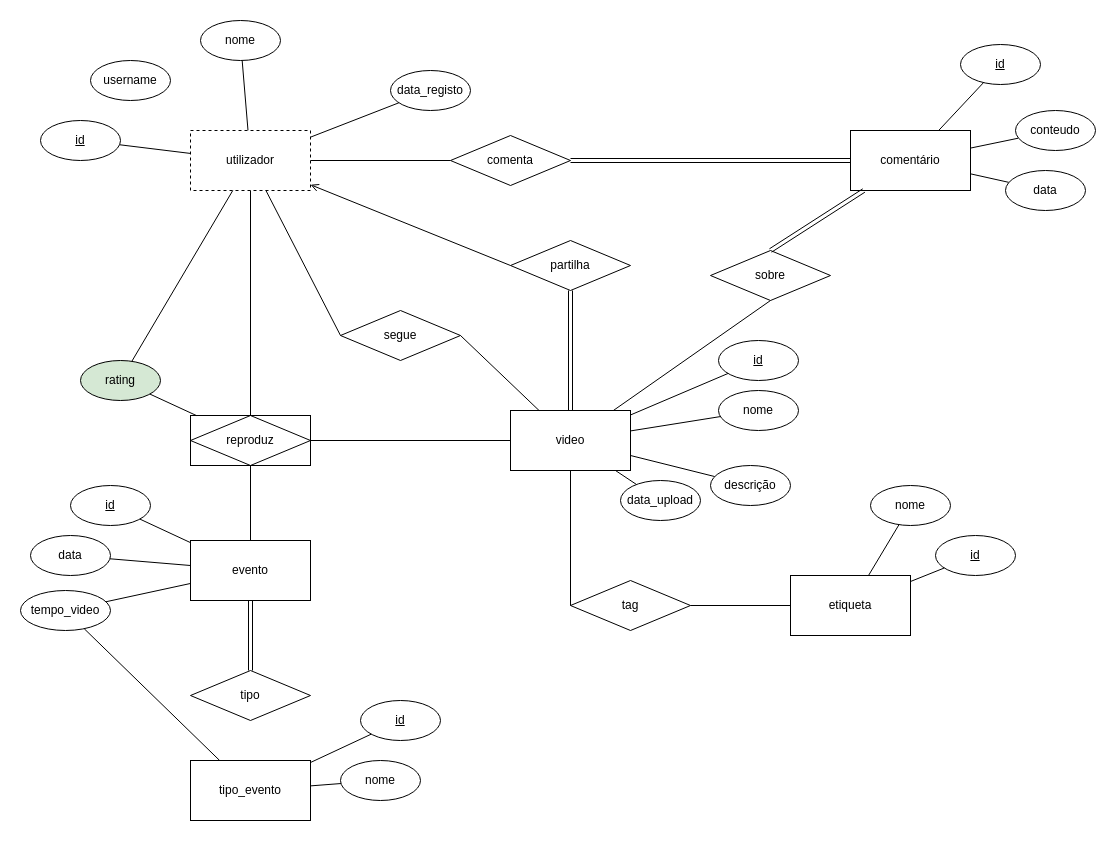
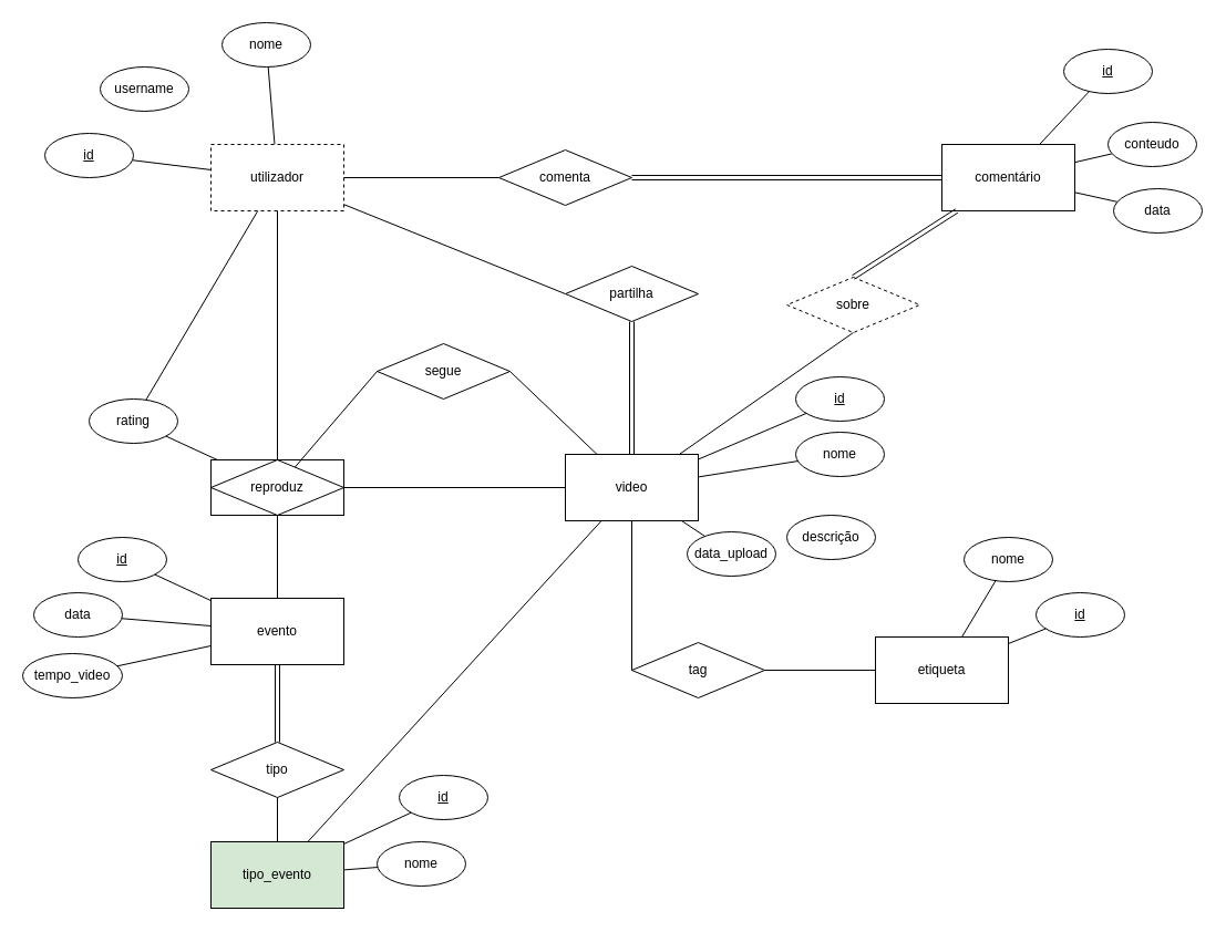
  <mxCell id="0" />
  <mxCell id="1" parent="0" />
- <mxCell id="2" style="edgeStyle=none;rounded=0;orthogonalLoop=1;jettySize=auto;html=1;endArrow=none;endFill=0;" edge="1" parent="1" source="4" target="7"><mxGeometry relative="1" as="geometry" /></mxCell>
  <mxCell id="3" style="edgeStyle=none;rounded=0;orthogonalLoop=1;jettySize=auto;html=1;endArrow=none;endFill=0;" edge="1" parent="1" source="4" target="6"><mxGeometry relative="1" as="geometry" /></mxCell>
  <mxCell id="4" value="utilizador" style="rounded=0;whiteSpace=wrap;html=1;dashed=1;" vertex="1" parent="1"><mxGeometry x="190" y="130" width="120" height="60" as="geometry" /></mxCell>
  <mxCell id="5" value="username" style="ellipse;whiteSpace=wrap;html=1;" vertex="1" parent="1"><mxGeometry x="90" y="60" width="80" height="40" as="geometry" /></mxCell>
  <mxCell id="6" value="nome&lt;span style=&quot;color: rgba(0 , 0 , 0 , 0) ; font-family: &amp;#34;helvetica&amp;#34; , &amp;#34;arial&amp;#34; , sans-serif ; font-size: 0px ; white-space: nowrap&quot;&gt;%3CmxGraphModel%3E%3Croot%3E%3CmxCell%20id%3D%220%22%2F%3E%3CmxCell%20id%3D%221%22%20parent%3D%220%22%2F%3E%3CmxCell%20id%3D%222%22%20value%3D%22username%22%20style%3D%22ellipse%3BwhiteSpace%3Dwrap%3Bhtml%3D1%3B%22%20vertex%3D%221%22%20parent%3D%221%22%3E%3CmxGeometry%20x%3D%22430%22%20y%3D%22230%22%20width%3D%2280%22%20height%3D%2240%22%20as%3D%22geometry%22%2F%3E%3C%2FmxCell%3E%3C%2Froot%3E%3C%2FmxGraphModel%3E&lt;/span&gt;" style="ellipse;whiteSpace=wrap;html=1;" vertex="1" parent="1"><mxGeometry x="200" y="20" width="80" height="40" as="geometry" /></mxCell>
- <mxCell id="7" value="data_registo" style="ellipse;whiteSpace=wrap;html=1;" vertex="1" parent="1"><mxGeometry x="390" y="70" width="80" height="40" as="geometry" /></mxCell>
  <mxCell id="8" value="" style="endArrow=none;html=1;" edge="1" parent="1" source="4" target="65"><mxGeometry width="50" height="50" relative="1" as="geometry"><mxPoint x="20" y="260" as="sourcePoint" /><mxPoint x="70" y="210" as="targetPoint" /></mxGeometry></mxCell>
  <mxCell id="9" style="edgeStyle=none;rounded=0;orthogonalLoop=1;jettySize=auto;html=1;endArrow=none;endFill=0;" edge="1" parent="1" source="12" target="16"><mxGeometry relative="1" as="geometry" /></mxCell>
- <mxCell id="10" style="edgeStyle=none;rounded=0;orthogonalLoop=1;jettySize=auto;html=1;endArrow=none;endFill=0;" edge="1" parent="1" source="12" target="15"><mxGeometry relative="1" as="geometry" /></mxCell>
+ <mxCell id="10" style="edgeStyle=none;rounded=0;orthogonalLoop=1;jettySize=auto;html=1;endArrow=none;endFill=0;" edge="1" parent="1" source="12" target="55"><mxGeometry relative="1" as="geometry" /></mxCell>
  <mxCell id="11" style="edgeStyle=none;rounded=0;orthogonalLoop=1;jettySize=auto;html=1;endArrow=none;endFill=0;" edge="1" parent="1" source="12" target="14"><mxGeometry relative="1" as="geometry" /></mxCell>
  <mxCell id="12" value="video" style="rounded=0;whiteSpace=wrap;html=1;" vertex="1" parent="1"><mxGeometry x="510" y="410" width="120" height="60" as="geometry" /></mxCell>
  <mxCell id="13" value="&lt;u&gt;id&lt;/u&gt;" style="ellipse;whiteSpace=wrap;html=1;" vertex="1" parent="1"><mxGeometry x="718" y="340" width="80" height="40" as="geometry" /></mxCell>
  <mxCell id="14" value="nome&lt;span style=&quot;color: rgba(0 , 0 , 0 , 0) ; font-family: &amp;#34;helvetica&amp;#34; , &amp;#34;arial&amp;#34; , sans-serif ; font-size: 0px ; white-space: nowrap&quot;&gt;%3CmxGraphModel%3E%3Croot%3E%3CmxCell%20id%3D%220%22%2F%3E%3CmxCell%20id%3D%221%22%20parent%3D%220%22%2F%3E%3CmxCell%20id%3D%222%22%20value%3D%22username%22%20style%3D%22ellipse%3BwhiteSpace%3Dwrap%3Bhtml%3D1%3B%22%20vertex%3D%221%22%20parent%3D%221%22%3E%3CmxGeometry%20x%3D%22430%22%20y%3D%22230%22%20width%3D%2280%22%20height%3D%2240%22%20as%3D%22geometry%22%2F%3E%3C%2FmxCell%3E%3C%2Froot%3E%3C%2FmxGraphModel%3E&lt;/span&gt;" style="ellipse;whiteSpace=wrap;html=1;" vertex="1" parent="1"><mxGeometry x="718" y="390" width="80" height="40" as="geometry" /></mxCell>
  <mxCell id="15" value="descrição" style="ellipse;whiteSpace=wrap;html=1;" vertex="1" parent="1"><mxGeometry x="710" y="465" width="80" height="40" as="geometry" /></mxCell>
  <mxCell id="16" value="data_upload" style="ellipse;whiteSpace=wrap;html=1;" vertex="1" parent="1"><mxGeometry x="620" y="480" width="80" height="40" as="geometry" /></mxCell>
  <mxCell id="17" value="" style="endArrow=none;html=1;" edge="1" parent="1" source="12" target="13"><mxGeometry width="50" height="50" relative="1" as="geometry"><mxPoint x="330" y="520" as="sourcePoint" /><mxPoint x="380" y="470" as="targetPoint" /></mxGeometry></mxCell>
  <mxCell id="18" value="&lt;u&gt;id&lt;/u&gt;" style="ellipse;whiteSpace=wrap;html=1;" vertex="1" parent="1"><mxGeometry x="40" y="120" width="80" height="40" as="geometry" /></mxCell>
  <mxCell id="19" value="" style="endArrow=none;html=1;" edge="1" parent="1" source="18" target="4"><mxGeometry width="50" height="50" relative="1" as="geometry"><mxPoint x="80" y="270" as="sourcePoint" /><mxPoint x="130" y="220" as="targetPoint" /></mxGeometry></mxCell>
  <mxCell id="20" value="etiqueta" style="rounded=0;whiteSpace=wrap;html=1;" vertex="1" parent="1"><mxGeometry x="790" y="575" width="120" height="60" as="geometry" /></mxCell>
  <mxCell id="21" value="nome" style="ellipse;whiteSpace=wrap;html=1;" vertex="1" parent="1"><mxGeometry x="870" y="485" width="80" height="40" as="geometry" /></mxCell>
  <mxCell id="22" value="" style="endArrow=none;html=1;" edge="1" parent="1" source="20" target="21"><mxGeometry width="50" height="50" relative="1" as="geometry"><mxPoint x="145" y="585" as="sourcePoint" /><mxPoint x="195" y="535" as="targetPoint" /></mxGeometry></mxCell>
  <mxCell id="23" value="&lt;u&gt;id&lt;/u&gt;" style="ellipse;whiteSpace=wrap;html=1;" vertex="1" parent="1"><mxGeometry x="935" y="535" width="80" height="40" as="geometry" /></mxCell>
  <mxCell id="24" value="" style="endArrow=none;html=1;" edge="1" parent="1" source="23" target="20"><mxGeometry width="50" height="50" relative="1" as="geometry"><mxPoint x="205" y="595" as="sourcePoint" /><mxPoint x="255" y="545" as="targetPoint" /></mxGeometry></mxCell>
  <mxCell id="25" value="tag" style="rhombus;whiteSpace=wrap;html=1;" vertex="1" parent="1"><mxGeometry x="570" y="580" width="120" height="50" as="geometry" /></mxCell>
  <mxCell id="26" value="" style="endArrow=none;html=1;entryX=1;entryY=0.5;entryDx=0;entryDy=0;" edge="1" parent="1" source="20" target="25"><mxGeometry width="50" height="50" relative="1" as="geometry"><mxPoint x="490" y="730" as="sourcePoint" /><mxPoint x="540" y="680" as="targetPoint" /></mxGeometry></mxCell>
  <mxCell id="27" value="" style="endArrow=none;html=1;exitX=0;exitY=0.5;exitDx=0;exitDy=0;" edge="1" parent="1" source="25" target="12"><mxGeometry width="50" height="50" relative="1" as="geometry"><mxPoint x="490" y="680" as="sourcePoint" /><mxPoint x="310" y="360" as="targetPoint" /></mxGeometry></mxCell>
  <mxCell id="28" value="partilha" style="rhombus;whiteSpace=wrap;html=1;" vertex="1" parent="1"><mxGeometry x="510" y="240" width="120" height="50" as="geometry" /></mxCell>
- <mxCell id="29" value="" style="endArrow=open;html=1;exitX=0;exitY=0.5;exitDx=0;exitDy=0;" edge="1" parent="1" source="28" target="4"><mxGeometry width="50" height="50" relative="1" as="geometry"><mxPoint x="170" y="310" as="sourcePoint" /><mxPoint x="220" y="260" as="targetPoint" /></mxGeometry></mxCell>
+ <mxCell id="29" value="" style="endArrow=none;html=1;exitX=0;exitY=0.5;exitDx=0;exitDy=0;" edge="1" parent="1" source="28" target="4"><mxGeometry width="50" height="50" relative="1" as="geometry"><mxPoint x="170" y="310" as="sourcePoint" /><mxPoint x="220" y="260" as="targetPoint" /></mxGeometry></mxCell>
  <mxCell id="30" value="" style="endArrow=none;html=1;entryX=0.5;entryY=1;entryDx=0;entryDy=0;shape=link;" edge="1" parent="1" source="12" target="28"><mxGeometry width="50" height="50" relative="1" as="geometry"><mxPoint x="-80" y="270" as="sourcePoint" /><mxPoint x="-30" y="220" as="targetPoint" /></mxGeometry></mxCell>
  <mxCell id="31" style="edgeStyle=none;rounded=0;orthogonalLoop=1;jettySize=auto;html=1;endArrow=none;endFill=0;" edge="1" parent="1" source="33" target="35"><mxGeometry relative="1" as="geometry" /></mxCell>
  <mxCell id="32" style="edgeStyle=none;rounded=0;orthogonalLoop=1;jettySize=auto;html=1;endArrow=none;endFill=0;" edge="1" parent="1" source="33" target="34"><mxGeometry relative="1" as="geometry" /></mxCell>
  <mxCell id="33" value="comentário" style="rounded=0;whiteSpace=wrap;html=1;" vertex="1" parent="1"><mxGeometry x="850" y="130" width="120" height="60" as="geometry" /></mxCell>
- <mxCell id="34" value="conteudo" style="ellipse;whiteSpace=wrap;html=1;" vertex="1" parent="1"><mxGeometry x="1015" y="110" width="80" height="40" as="geometry" /></mxCell>
+ <mxCell id="34" value="conteudo" style="ellipse;whiteSpace=wrap;html=1;" vertex="1" parent="1"><mxGeometry x="1000" y="110" width="80" height="40" as="geometry" /></mxCell>
  <mxCell id="35" value="data" style="ellipse;whiteSpace=wrap;html=1;" vertex="1" parent="1"><mxGeometry x="1005" y="170" width="80" height="40" as="geometry" /></mxCell>
  <mxCell id="36" value="comenta" style="rhombus;whiteSpace=wrap;html=1;" vertex="1" parent="1"><mxGeometry x="450" y="135" width="120" height="50" as="geometry" /></mxCell>
  <mxCell id="37" value="" style="endArrow=none;html=1;entryX=0;entryY=0.5;entryDx=0;entryDy=0;" edge="1" parent="1" source="4" target="36"><mxGeometry width="50" height="50" relative="1" as="geometry"><mxPoint x="80" y="280" as="sourcePoint" /><mxPoint x="130" y="230" as="targetPoint" /></mxGeometry></mxCell>
  <mxCell id="38" value="" style="shape=link;html=1;endArrow=none;endFill=0;entryX=0;entryY=0.5;entryDx=0;entryDy=0;exitX=1;exitY=0.5;exitDx=0;exitDy=0;" edge="1" parent="1" source="36" target="33"><mxGeometry width="50" height="50" relative="1" as="geometry"><mxPoint x="550" y="80" as="sourcePoint" /><mxPoint x="600" y="30" as="targetPoint" /></mxGeometry></mxCell>
- <mxCell id="39" value="sobre" style="rhombus;whiteSpace=wrap;html=1;" vertex="1" parent="1"><mxGeometry x="710" y="250" width="120" height="50" as="geometry" /></mxCell>
+ <mxCell id="39" value="sobre" style="rhombus;whiteSpace=wrap;html=1;dashed=1;" vertex="1" parent="1"><mxGeometry x="710" y="250" width="120" height="50" as="geometry" /></mxCell>
  <mxCell id="40" value="" style="shape=link;html=1;endArrow=none;endFill=0;exitX=0.5;exitY=0;exitDx=0;exitDy=0;" edge="1" parent="1" source="39" target="33"><mxGeometry width="50" height="50" relative="1" as="geometry"><mxPoint x="780" y="320" as="sourcePoint" /><mxPoint x="830" y="270" as="targetPoint" /></mxGeometry></mxCell>
  <mxCell id="41" value="" style="endArrow=none;html=1;entryX=0.5;entryY=1;entryDx=0;entryDy=0;" edge="1" parent="1" source="12" target="39"><mxGeometry width="50" height="50" relative="1" as="geometry"><mxPoint x="540" y="280" as="sourcePoint" /><mxPoint x="590" y="230" as="targetPoint" /></mxGeometry></mxCell>
  <mxCell id="42" value="segue" style="rhombus;whiteSpace=wrap;html=1;" vertex="1" parent="1"><mxGeometry x="340" y="310" width="120" height="50" as="geometry" /></mxCell>
  <mxCell id="43" value="" style="endArrow=none;html=1;exitX=1;exitY=0.5;exitDx=0;exitDy=0;" edge="1" parent="1" source="42" target="12"><mxGeometry width="50" height="50" relative="1" as="geometry"><mxPoint x="410" y="490" as="sourcePoint" /><mxPoint x="460" y="440" as="targetPoint" /></mxGeometry></mxCell>
- <mxCell id="44" value="" style="endArrow=none;html=1;exitX=0;exitY=0.5;exitDx=0;exitDy=0;" edge="1" parent="1" source="42" target="4"><mxGeometry width="50" height="50" relative="1" as="geometry"><mxPoint x="110" y="380" as="sourcePoint" /><mxPoint x="160" y="330" as="targetPoint" /></mxGeometry></mxCell>
+ <mxCell id="44" value="" style="endArrow=none;html=1;exitX=0;exitY=0.5;exitDx=0;exitDy=0;" edge="1" parent="1" source="42" target="45"><mxGeometry width="50" height="50" relative="1" as="geometry"><mxPoint x="110" y="380" as="sourcePoint" /><mxPoint x="160" y="330" as="targetPoint" /></mxGeometry></mxCell>
  <mxCell id="45" value="reproduz" style="rhombus;whiteSpace=wrap;html=1;" vertex="1" parent="1"><mxGeometry x="190" y="415" width="120" height="50" as="geometry" /></mxCell>
  <mxCell id="46" value="" style="endArrow=none;html=1;exitX=0.5;exitY=0;exitDx=0;exitDy=0;" edge="1" parent="1" source="45" target="4"><mxGeometry width="50" height="50" relative="1" as="geometry"><mxPoint x="40" y="380" as="sourcePoint" /><mxPoint x="90" y="330" as="targetPoint" /></mxGeometry></mxCell>
  <mxCell id="47" value="" style="endArrow=none;html=1;exitX=1;exitY=0.5;exitDx=0;exitDy=0;" edge="1" parent="1" source="45" target="12"><mxGeometry width="50" height="50" relative="1" as="geometry"><mxPoint x="250" y="590" as="sourcePoint" /><mxPoint x="300" y="540" as="targetPoint" /></mxGeometry></mxCell>
  <mxCell id="48" value="data" style="ellipse;whiteSpace=wrap;html=1;" vertex="1" parent="1"><mxGeometry x="30" y="535" width="80" height="40" as="geometry" /></mxCell>
  <mxCell id="49" value="tempo_video" style="ellipse;whiteSpace=wrap;html=1;" vertex="1" parent="1"><mxGeometry x="20" y="590" width="90" height="40" as="geometry" /></mxCell>
  <mxCell id="50" value="" style="rounded=0;whiteSpace=wrap;html=1;fillColor=none;" vertex="1" parent="1"><mxGeometry x="190" y="415" width="120" height="50" as="geometry" /></mxCell>
  <mxCell id="51" value="evento" style="rounded=0;whiteSpace=wrap;html=1;" vertex="1" parent="1"><mxGeometry x="190" y="540" width="120" height="60" as="geometry" /></mxCell>
  <mxCell id="52" value="" style="endArrow=none;html=1;" edge="1" parent="1" source="49" target="51"><mxGeometry width="50" height="50" relative="1" as="geometry"><mxPoint x="-110" y="560" as="sourcePoint" /><mxPoint x="-60" y="510" as="targetPoint" /></mxGeometry></mxCell>
  <mxCell id="53" value="" style="endArrow=none;html=1;" edge="1" parent="1" source="51" target="48"><mxGeometry width="50" height="50" relative="1" as="geometry"><mxPoint x="0" y="550" as="sourcePoint" /><mxPoint x="50" y="500" as="targetPoint" /></mxGeometry></mxCell>
  <mxCell id="54" value="" style="endArrow=none;html=1;entryX=0.5;entryY=1;entryDx=0;entryDy=0;" edge="1" parent="1" source="51" target="50"><mxGeometry width="50" height="50" relative="1" as="geometry"><mxPoint x="180" y="620" as="sourcePoint" /><mxPoint x="230" y="570" as="targetPoint" /></mxGeometry></mxCell>
- <mxCell id="55" value="tipo_evento" style="rounded=0;whiteSpace=wrap;html=1;" vertex="1" parent="1"><mxGeometry x="190" y="760" width="120" height="60" as="geometry" /></mxCell>
+ <mxCell id="55" value="tipo_evento" style="rounded=0;whiteSpace=wrap;html=1;fillColor=#d5e8d4;" vertex="1" parent="1"><mxGeometry x="190" y="760" width="120" height="60" as="geometry" /></mxCell>
  <mxCell id="56" value="&lt;u&gt;id&lt;/u&gt;" style="ellipse;whiteSpace=wrap;html=1;" vertex="1" parent="1"><mxGeometry x="70" y="485" width="80" height="40" as="geometry" /></mxCell>
  <mxCell id="57" value="" style="endArrow=none;html=1;" edge="1" parent="1" source="56" target="51"><mxGeometry width="50" height="50" relative="1" as="geometry"><mxPoint x="-90" y="410" as="sourcePoint" /><mxPoint x="-40" y="360" as="targetPoint" /></mxGeometry></mxCell>
  <mxCell id="58" value="tipo" style="rhombus;whiteSpace=wrap;html=1;" vertex="1" parent="1"><mxGeometry x="190" y="670" width="120" height="50" as="geometry" /></mxCell>
- <mxCell id="59" value="" style="endArrow=none;html=1;" edge="1" parent="1" source="55" target="49"><mxGeometry width="50" height="50" relative="1" as="geometry"><mxPoint x="130" y="780" as="sourcePoint" /><mxPoint x="180" y="730" as="targetPoint" /></mxGeometry></mxCell>
+ <mxCell id="59" value="" style="endArrow=none;html=1;" edge="1" parent="1" source="55" target="58"><mxGeometry width="50" height="50" relative="1" as="geometry"><mxPoint x="130" y="780" as="sourcePoint" /><mxPoint x="180" y="730" as="targetPoint" /></mxGeometry></mxCell>
  <mxCell id="60" value="" style="shape=link;html=1;endArrow=none;endFill=0;exitX=0.5;exitY=0;exitDx=0;exitDy=0;" edge="1" parent="1" source="58" target="51"><mxGeometry width="50" height="50" relative="1" as="geometry"><mxPoint x="-60" y="740" as="sourcePoint" /><mxPoint x="-10" y="690" as="targetPoint" /></mxGeometry></mxCell>
  <mxCell id="61" value="&lt;u&gt;id&lt;/u&gt;" style="ellipse;whiteSpace=wrap;html=1;" vertex="1" parent="1"><mxGeometry x="360" y="700" width="80" height="40" as="geometry" /></mxCell>
  <mxCell id="62" value="nome" style="ellipse;whiteSpace=wrap;html=1;" vertex="1" parent="1"><mxGeometry x="340" y="760" width="80" height="40" as="geometry" /></mxCell>
  <mxCell id="63" value="" style="endArrow=none;html=1;" edge="1" parent="1" source="55" target="62"><mxGeometry width="50" height="50" relative="1" as="geometry"><mxPoint x="350" y="920" as="sourcePoint" /><mxPoint x="400" y="870" as="targetPoint" /></mxGeometry></mxCell>
  <mxCell id="64" value="" style="endArrow=none;html=1;" edge="1" parent="1" source="55" target="61"><mxGeometry width="50" height="50" relative="1" as="geometry"><mxPoint x="350" y="710" as="sourcePoint" /><mxPoint x="400" y="660" as="targetPoint" /></mxGeometry></mxCell>
- <mxCell id="65" value="rating" style="ellipse;whiteSpace=wrap;html=1;fillColor=#d5e8d4;" vertex="1" parent="1"><mxGeometry x="80" y="360" width="80" height="40" as="geometry" /></mxCell>
+ <mxCell id="65" value="rating" style="ellipse;whiteSpace=wrap;html=1;" vertex="1" parent="1"><mxGeometry x="80" y="360" width="80" height="40" as="geometry" /></mxCell>
  <mxCell id="66" value="" style="endArrow=none;html=1;" edge="1" parent="1" source="50" target="65"><mxGeometry width="50" height="50" relative="1" as="geometry"><mxPoint x="100" y="490" as="sourcePoint" /><mxPoint x="150" y="440" as="targetPoint" /></mxGeometry></mxCell>
  <mxCell id="67" value="&lt;u&gt;id&lt;/u&gt;" style="ellipse;whiteSpace=wrap;html=1;" vertex="1" parent="1"><mxGeometry x="960" y="44" width="80" height="40" as="geometry" /></mxCell>
  <mxCell id="68" value="" style="endArrow=none;html=1;" edge="1" parent="1" source="33" target="67"><mxGeometry width="50" height="50" relative="1" as="geometry"><mxPoint x="770" y="130" as="sourcePoint" /><mxPoint x="820" y="80" as="targetPoint" /></mxGeometry></mxCell>
